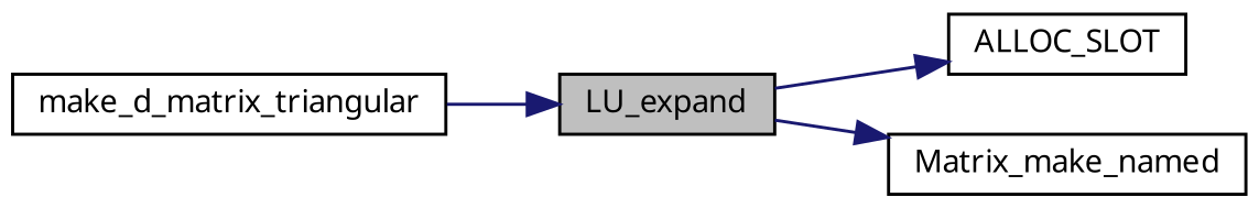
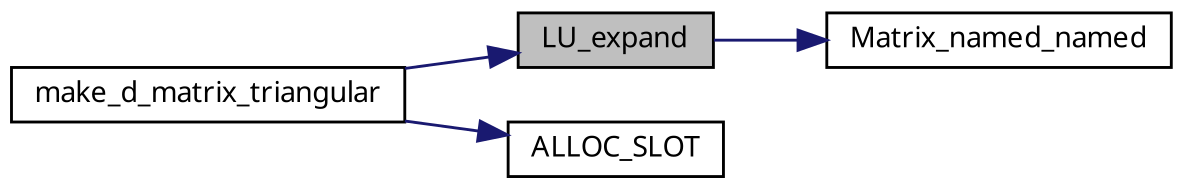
  digraph {
    rankdir=LR
    node [color=black fillcolor=white fontname="FreeSans.ttf" fontsize=10 shape=record style=filled]
    edge [color=midnightblue fontname="FreeSans.ttf" fontsize=10 labelfontname="FreeSans.ttf" labelfontsize=10 style=solid]
    n1 [fillcolor=grey75 fontcolor=black height=0.2 label=LU_expand width=0.4]
    n2 [height=0.2 label=ALLOC_SLOT width=0.4]
-   n3 [height=0.2 label=Matrix_make_named width=0.4]
+   n3 [height=0.2 label=Matrix_named_named width=0.4]
    n4 [height=0.2 label=make_d_matrix_triangular width=0.4]
-   n1 -> n2
+   n4 -> n2
    n1 -> n3
    n4 -> n1
  }
